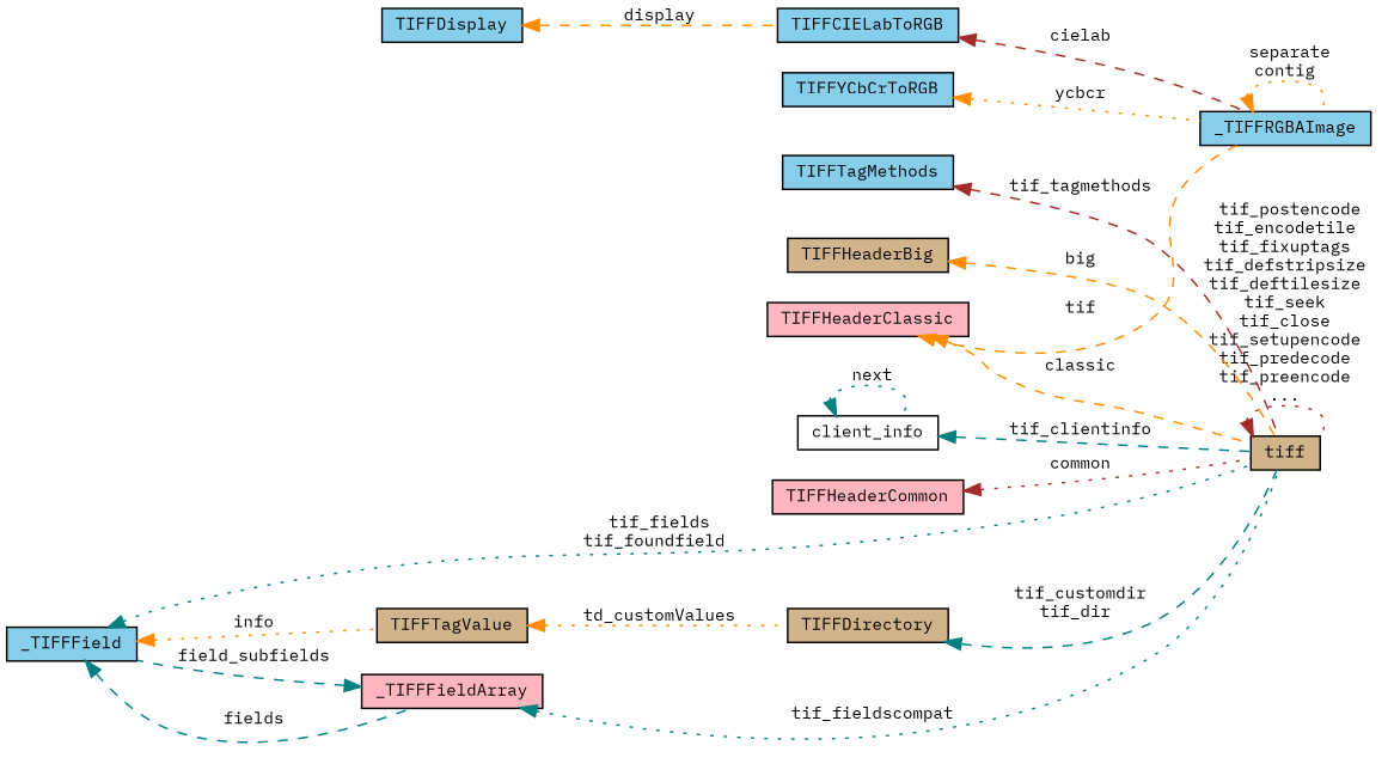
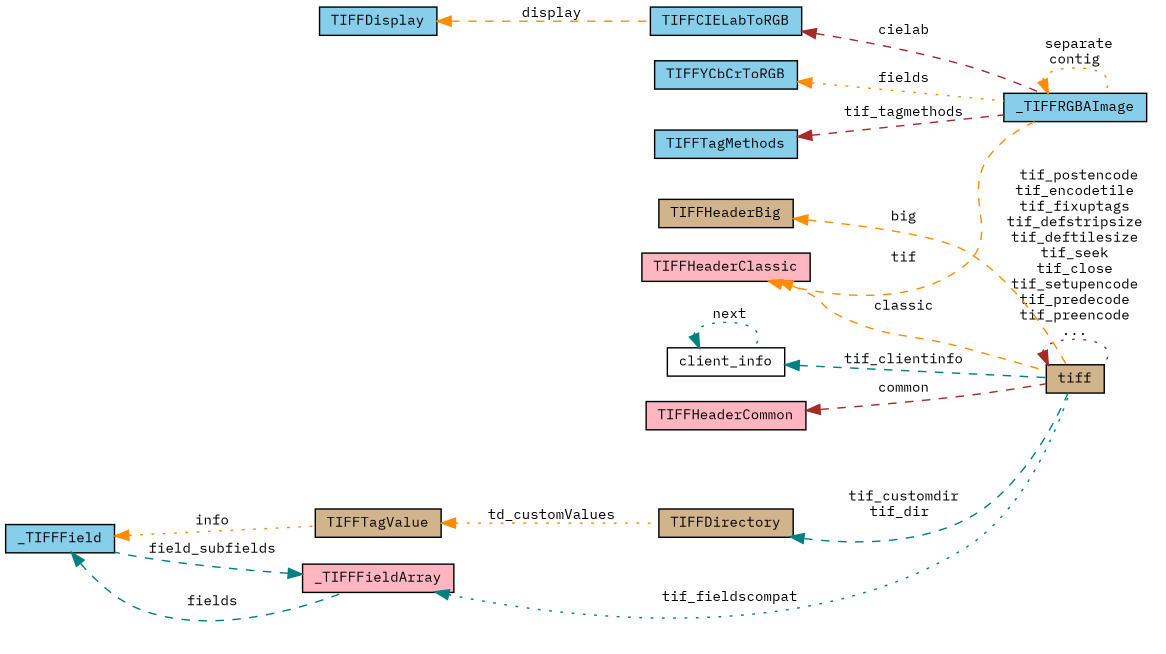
  digraph {
    fontname="IBM Plex Mono"
    rankdir=LR
    node [color=black fillcolor=skyblue fontname="IBM Plex Mono" fontsize=10 shape=record style=filled]
    edge [color=darkorange dir=back fontname="IBM Plex Mono" fontsize=10 labelfontname=Helvetica labelfontsize=10 style=dashed]
    n1 [fontcolor=black height=0.2 label=_TIFFRGBAImage width=0.4]
    n2 [height=0.2 label=TIFFCIELabToRGB width=0.4]
    n3 [height=0.2 label=TIFFDisplay width=0.4]
    n4 [fillcolor=tan height=0.2 label=tiff width=0.4]
    n5 [height=0.2 label=TIFFTagMethods width=0.4]
    n6 [fillcolor=lightpink height=0.2 label=TIFFHeaderCommon width=0.4]
    n7 [fillcolor=tan height=0.2 label=TIFFDirectory width=0.4]
    n8 [fillcolor=tan height=0.2 label=TIFFTagValue width=0.4]
    n9 [height=0.2 label=_TIFFField width=0.4]
    n10 [fillcolor=lightpink height=0.2 label=_TIFFFieldArray width=0.4]
    n11 [fillcolor=lightpink height=0.2 label=TIFFHeaderClassic width=0.4]
    n12 [fillcolor=tan height=0.2 label=TIFFHeaderBig width=0.4]
    n13 [fillcolor=white height=0.2 label=client_info width=0.4]
    n14 [height=0.2 label=TIFFYCbCrToRGB width=0.4]
    n1 -> n1 [label=" separate\ncontig" style=dotted]
    n2 -> n1 [color=brown label=" cielab"]
    n3 -> n2 [label=" display"]
    n4 -> n4 [color=brown label=" tif_postencode\ntif_encodetile\ntif_fixuptags\ntif_defstripsize\ntif_deftilesize\ntif_seek\ntif_close\ntif_setupencode\ntif_predecode\ntif_preencode\n..." style=dotted]
-   n5 -> n4 [color=brown label=" tif_tagmethods"]
-   n6 -> n4 [color=brown label=" common" style=dotted]
+   n5 -> n1 [color=brown label=" tif_tagmethods"]
+   n6 -> n4 [color=brown label=" common"]
    n7 -> n4 [color=teal label=" tif_customdir\ntif_dir"]
    n8 -> n7 [label=" td_customValues" style=dotted]
-   n9 -> n4 [color=teal label=" tif_fields\ntif_foundfield" style=dotted]
    n9 -> n8 [label=" info" style=dotted]
    n9 -> n10 [color=teal label=" fields"]
    n10 -> n4 [color=teal label=" tif_fieldscompat" style=dotted]
    n10 -> n9 [color=teal label=" field_subfields"]
    n11 -> n1 [label=" tif"]
    n11 -> n4 [label=" classic"]
    n12 -> n4 [label=" big"]
    n13 -> n4 [color=teal label=" tif_clientinfo"]
    n13 -> n13 [color=teal label=" next" style=dotted]
-   n14 -> n1 [label=" ycbcr" style=dotted]
+   n14 -> n1 [label=" fields" style=dotted]
  }
